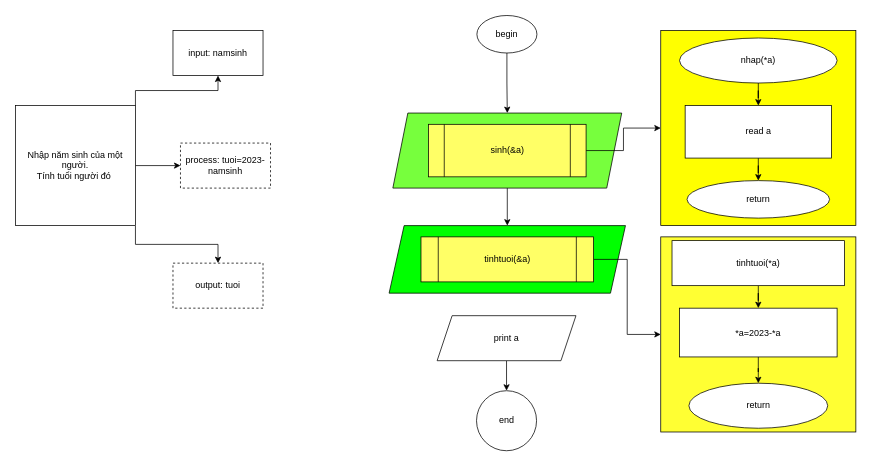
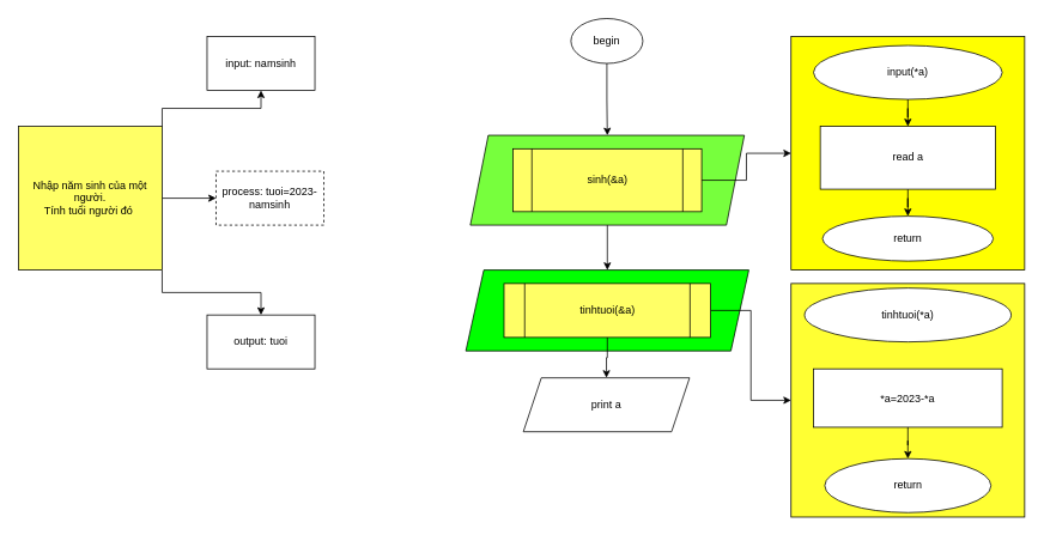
  <mxCell id="0" />
  <mxCell id="1" parent="0" />
  <mxCell id="2" style="edgeStyle=orthogonalEdgeStyle;rounded=0;orthogonalLoop=1;jettySize=auto;html=1;entryX=0.5;entryY=0;entryDx=0;entryDy=0;" parent="1" source="3" target="6" edge="1"><mxGeometry relative="1" as="geometry"><mxPoint x="675" y="160" as="targetPoint" /></mxGeometry></mxCell>
  <mxCell id="3" value="begin" style="ellipse;whiteSpace=wrap;html=1;aspect=fixed;" parent="1" vertex="1"><mxGeometry x="635" y="20" width="80" height="50" as="geometry" /></mxCell>
- <mxCell id="4" value="end" style="ellipse;whiteSpace=wrap;html=1;aspect=fixed;" parent="1" vertex="1"><mxGeometry x="634.5" y="520" width="80" height="80" as="geometry" /></mxCell>
  <mxCell id="5" style="edgeStyle=orthogonalEdgeStyle;rounded=0;orthogonalLoop=1;jettySize=auto;html=1;entryX=0.5;entryY=0;entryDx=0;entryDy=0;" parent="1" source="6" target="16" edge="1"><mxGeometry relative="1" as="geometry"><mxPoint x="676" y="380" as="targetPoint" /></mxGeometry></mxCell>
  <mxCell id="6" value="" style="shape=parallelogram;perimeter=parallelogramPerimeter;whiteSpace=wrap;html=1;fixedSize=1;fillColor=#77FF3D;" parent="1" vertex="1"><mxGeometry x="523" y="150" width="305" height="100" as="geometry" /></mxCell>
  <mxCell id="7" style="edgeStyle=orthogonalEdgeStyle;rounded=0;orthogonalLoop=1;jettySize=auto;html=1;exitX=1;exitY=0.5;exitDx=0;exitDy=0;entryX=0;entryY=0.5;entryDx=0;entryDy=0;" parent="1" source="8" target="9" edge="1"><mxGeometry relative="1" as="geometry"><mxPoint x="910" y="199.471" as="targetPoint" /></mxGeometry></mxCell>
  <mxCell id="8" value="sinh(&amp;amp;a)" style="shape=process;whiteSpace=wrap;html=1;backgroundOutline=1;fillColor=#FFFF66;" parent="1" vertex="1"><mxGeometry x="570.5" y="165" width="210" height="70" as="geometry" /></mxCell>
  <mxCell id="9" value="" style="whiteSpace=wrap;html=1;aspect=fixed;fillColor=#FFFF00;" parent="1" vertex="1"><mxGeometry x="880" y="40" width="260" height="260" as="geometry" /></mxCell>
  <mxCell id="10" style="edgeStyle=orthogonalEdgeStyle;rounded=0;orthogonalLoop=1;jettySize=auto;html=1;entryX=0.5;entryY=0;entryDx=0;entryDy=0;" parent="1" source="11" target="15" edge="1"><mxGeometry relative="1" as="geometry" /></mxCell>
- <mxCell id="11" value="nhap(*a)" style="ellipse;whiteSpace=wrap;html=1;" parent="1" vertex="1"><mxGeometry x="905" y="50" width="210" height="60" as="geometry" /></mxCell>
+ <mxCell id="11" value="input(*a)" style="ellipse;whiteSpace=wrap;html=1;" parent="1" vertex="1"><mxGeometry x="905" y="50" width="210" height="60" as="geometry" /></mxCell>
  <mxCell id="12" style="edgeStyle=orthogonalEdgeStyle;rounded=0;orthogonalLoop=1;jettySize=auto;html=1;exitX=0.5;exitY=1;exitDx=0;exitDy=0;" parent="1" source="11" target="11" edge="1"><mxGeometry relative="1" as="geometry" /></mxCell>
  <mxCell id="13" value="return" style="ellipse;whiteSpace=wrap;html=1;" parent="1" vertex="1"><mxGeometry x="915" y="240" width="190" height="50" as="geometry" /></mxCell>
  <mxCell id="14" style="edgeStyle=orthogonalEdgeStyle;rounded=0;orthogonalLoop=1;jettySize=auto;html=1;entryX=0.5;entryY=0;entryDx=0;entryDy=0;" parent="1" source="15" target="13" edge="1"><mxGeometry relative="1" as="geometry" /></mxCell>
  <mxCell id="15" value="read a" style="rounded=0;whiteSpace=wrap;html=1;" parent="1" vertex="1"><mxGeometry x="912.5" y="140" width="195" height="70" as="geometry" /></mxCell>
  <mxCell id="16" value="" style="shape=parallelogram;perimeter=parallelogramPerimeter;whiteSpace=wrap;html=1;fixedSize=1;fillColor=#00FF00;" parent="1" vertex="1"><mxGeometry x="518" y="300" width="315" height="90" as="geometry" /></mxCell>
+ <mxCell id="17" style="edgeStyle=orthogonalEdgeStyle;rounded=0;orthogonalLoop=1;jettySize=auto;html=1;entryX=0.5;entryY=0;entryDx=0;entryDy=0;" parent="1" source="19" target="21" edge="1"><mxGeometry relative="1" as="geometry" /></mxCell>
  <mxCell id="18" style="edgeStyle=orthogonalEdgeStyle;rounded=0;orthogonalLoop=1;jettySize=auto;html=1;exitX=1;exitY=0.5;exitDx=0;exitDy=0;" parent="1" source="19" target="22" edge="1"><mxGeometry relative="1" as="geometry"><mxPoint x="920" y="425.353" as="targetPoint" /></mxGeometry></mxCell>
  <mxCell id="19" value="tinhtuoi(&amp;amp;a)" style="shape=process;whiteSpace=wrap;html=1;backgroundOutline=1;fillColor=#FFFF66;" parent="1" vertex="1"><mxGeometry x="560.5" y="315" width="230" height="60" as="geometry" /></mxCell>
- <mxCell id="20" style="edgeStyle=orthogonalEdgeStyle;rounded=0;orthogonalLoop=1;jettySize=auto;html=1;entryX=0.5;entryY=0;entryDx=0;entryDy=0;" parent="1" source="21" target="4" edge="1"><mxGeometry relative="1" as="geometry" /></mxCell>
  <mxCell id="21" value="print a" style="shape=parallelogram;perimeter=parallelogramPerimeter;whiteSpace=wrap;html=1;fixedSize=1;" parent="1" vertex="1"><mxGeometry x="582" y="420" width="185" height="60" as="geometry" /></mxCell>
  <mxCell id="22" value="" style="whiteSpace=wrap;html=1;aspect=fixed;fillColor=#FFFF33;" parent="1" vertex="1"><mxGeometry x="880" y="315" width="260" height="260" as="geometry" /></mxCell>
- <mxCell id="23" style="edgeStyle=orthogonalEdgeStyle;rounded=0;orthogonalLoop=1;jettySize=auto;html=1;entryX=0.5;entryY=0;entryDx=0;entryDy=0;" parent="1" source="24" target="27" edge="1"><mxGeometry relative="1" as="geometry" /></mxCell>
- <mxCell id="24" value="tinhtuoi(*a)" style="whiteSpace=wrap;html=1;rounded=0;" parent="1" vertex="1"><mxGeometry x="895" y="320" width="230" height="60" as="geometry" /></mxCell>
+ <mxCell id="24" value="tinhtuoi(*a)" style="ellipse;whiteSpace=wrap;html=1;" parent="1" vertex="1"><mxGeometry x="895" y="320" width="230" height="60" as="geometry" /></mxCell>
  <mxCell id="25" value="return" style="ellipse;whiteSpace=wrap;html=1;" parent="1" vertex="1"><mxGeometry x="917.5" y="510" width="185" height="60" as="geometry" /></mxCell>
  <mxCell id="26" style="edgeStyle=orthogonalEdgeStyle;rounded=0;orthogonalLoop=1;jettySize=auto;html=1;" parent="1" source="27" target="25" edge="1"><mxGeometry relative="1" as="geometry" /></mxCell>
  <mxCell id="27" value="*a=2023-*a" style="rounded=0;whiteSpace=wrap;html=1;" parent="1" vertex="1"><mxGeometry x="905" y="410" width="210" height="65" as="geometry" /></mxCell>
  <mxCell id="28" style="edgeStyle=orthogonalEdgeStyle;rounded=0;orthogonalLoop=1;jettySize=auto;html=1;exitX=1;exitY=0;exitDx=0;exitDy=0;" edge="1" parent="1" source="31" target="32"><mxGeometry relative="1" as="geometry"><mxPoint x="240" y="90" as="targetPoint" /></mxGeometry></mxCell>
  <mxCell id="29" style="edgeStyle=orthogonalEdgeStyle;rounded=0;orthogonalLoop=1;jettySize=auto;html=1;" edge="1" parent="1" source="31" target="33"><mxGeometry relative="1" as="geometry"><mxPoint x="280" y="220" as="targetPoint" /></mxGeometry></mxCell>
  <mxCell id="30" style="edgeStyle=orthogonalEdgeStyle;rounded=0;orthogonalLoop=1;jettySize=auto;html=1;exitX=1;exitY=1;exitDx=0;exitDy=0;" edge="1" parent="1" source="31" target="34"><mxGeometry relative="1" as="geometry"><mxPoint x="290" y="390" as="targetPoint" /></mxGeometry></mxCell>
- <mxCell id="31" value="Nhập năm sinh của một người.&lt;br&gt;Tính tuổi người đó&amp;nbsp;" style="whiteSpace=wrap;html=1;aspect=fixed;" vertex="1" parent="1"><mxGeometry x="20" y="140" width="160" height="160" as="geometry" /></mxCell>
+ <mxCell id="31" value="Nhập năm sinh của một người.&lt;br&gt;Tính tuổi người đó&amp;nbsp;" style="whiteSpace=wrap;html=1;aspect=fixed;fillColor=#ffff66;" vertex="1" parent="1"><mxGeometry x="20" y="140" width="160" height="160" as="geometry" /></mxCell>
  <mxCell id="32" value="input: namsinh" style="rounded=0;whiteSpace=wrap;html=1;" vertex="1" parent="1"><mxGeometry x="230" y="40" width="120" height="60" as="geometry" /></mxCell>
  <mxCell id="33" value="process: tuoi=2023-namsinh" style="rounded=0;whiteSpace=wrap;html=1;dashed=1;" vertex="1" parent="1"><mxGeometry x="240" y="190" width="120" height="60" as="geometry" /></mxCell>
- <mxCell id="34" value="output: tuoi" style="rounded=0;whiteSpace=wrap;html=1;dashed=1;" vertex="1" parent="1"><mxGeometry x="230" y="350" width="120" height="60" as="geometry" /></mxCell>
+ <mxCell id="34" value="output: tuoi" style="rounded=0;whiteSpace=wrap;html=1;" vertex="1" parent="1"><mxGeometry x="230" y="350" width="120" height="60" as="geometry" /></mxCell>
